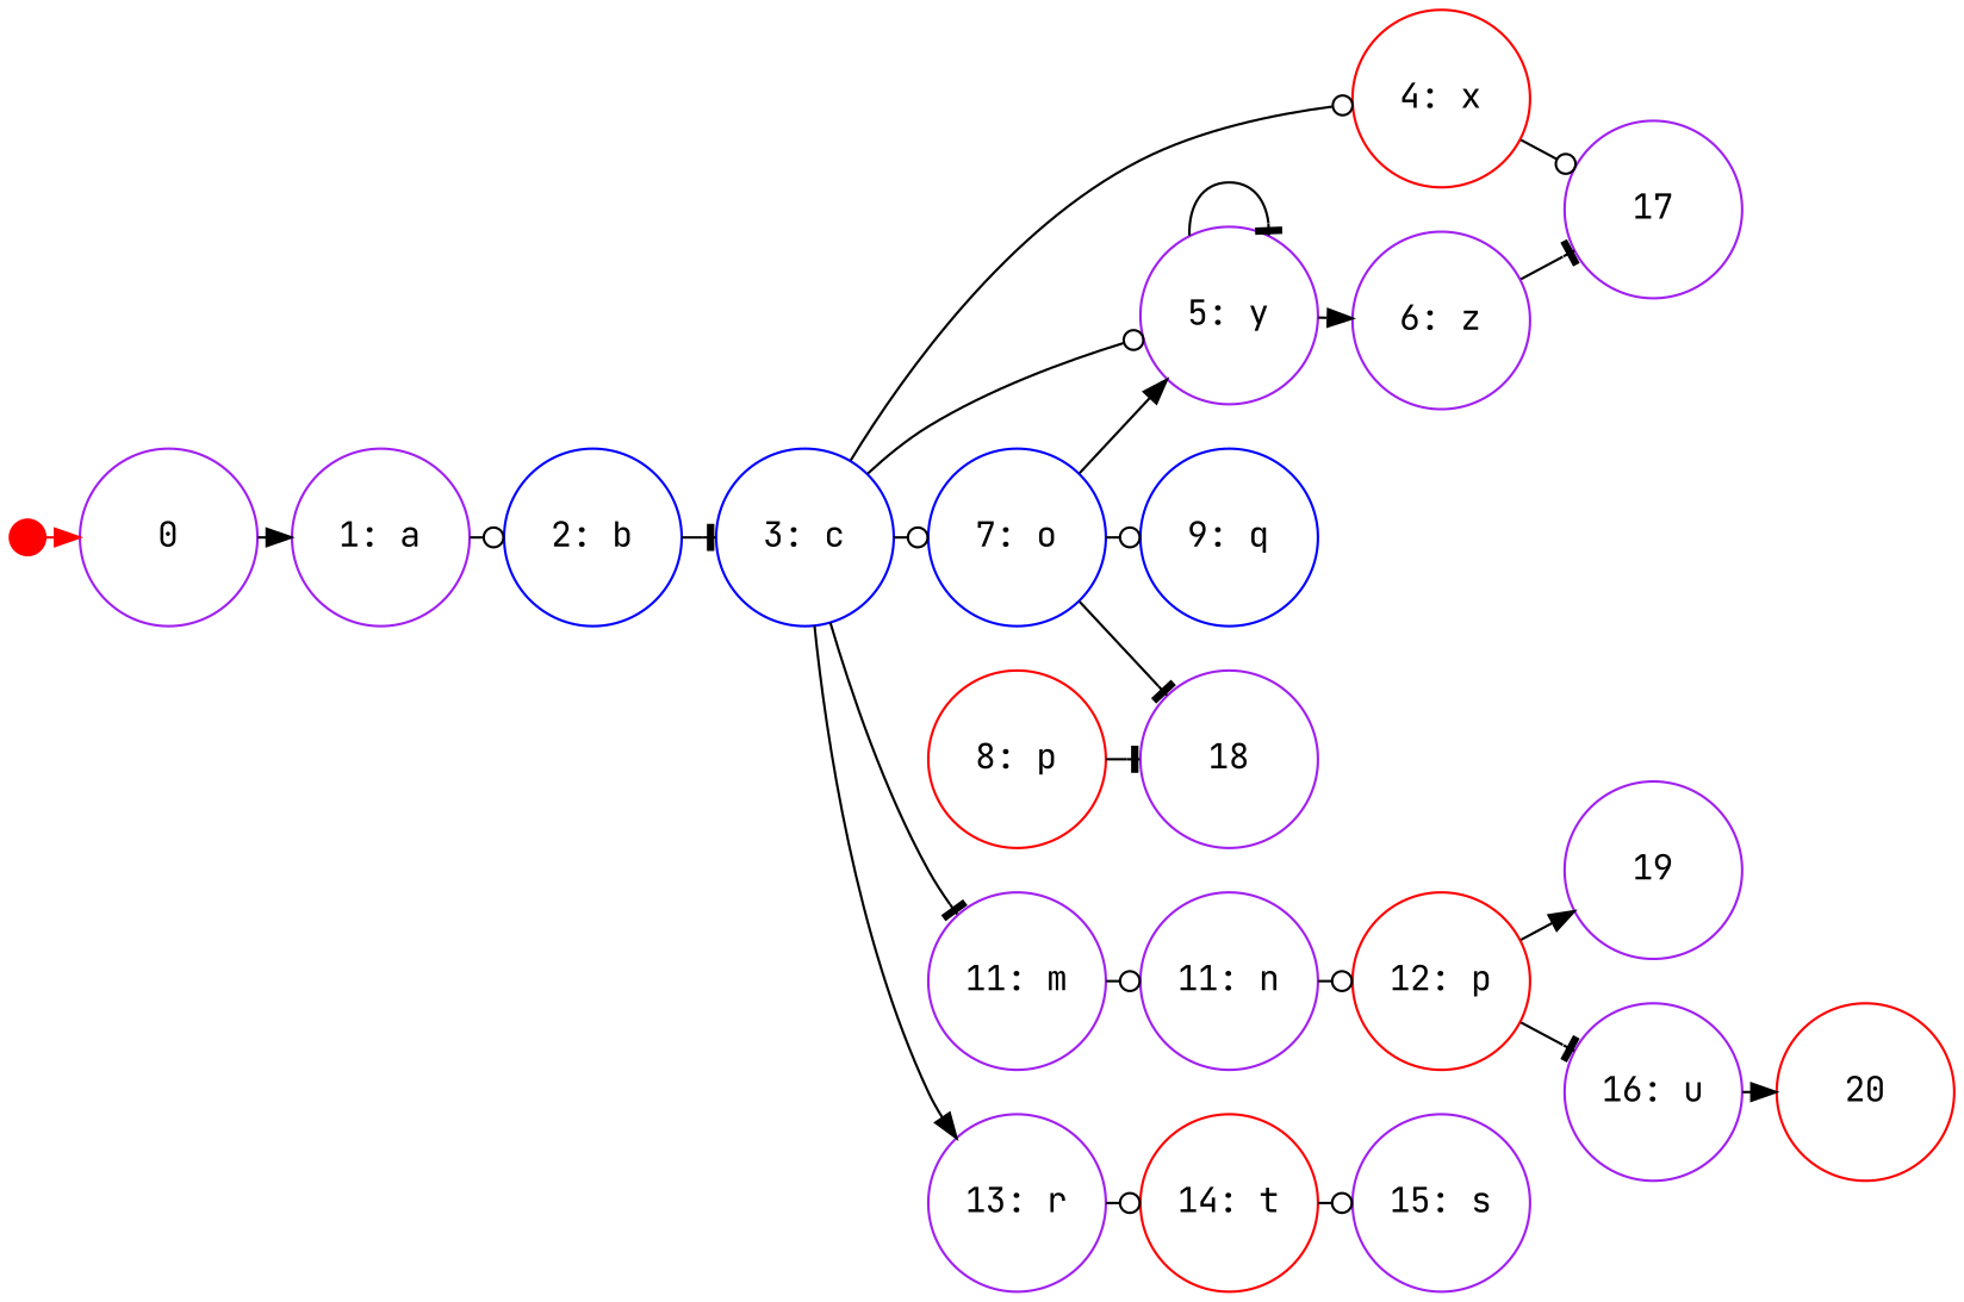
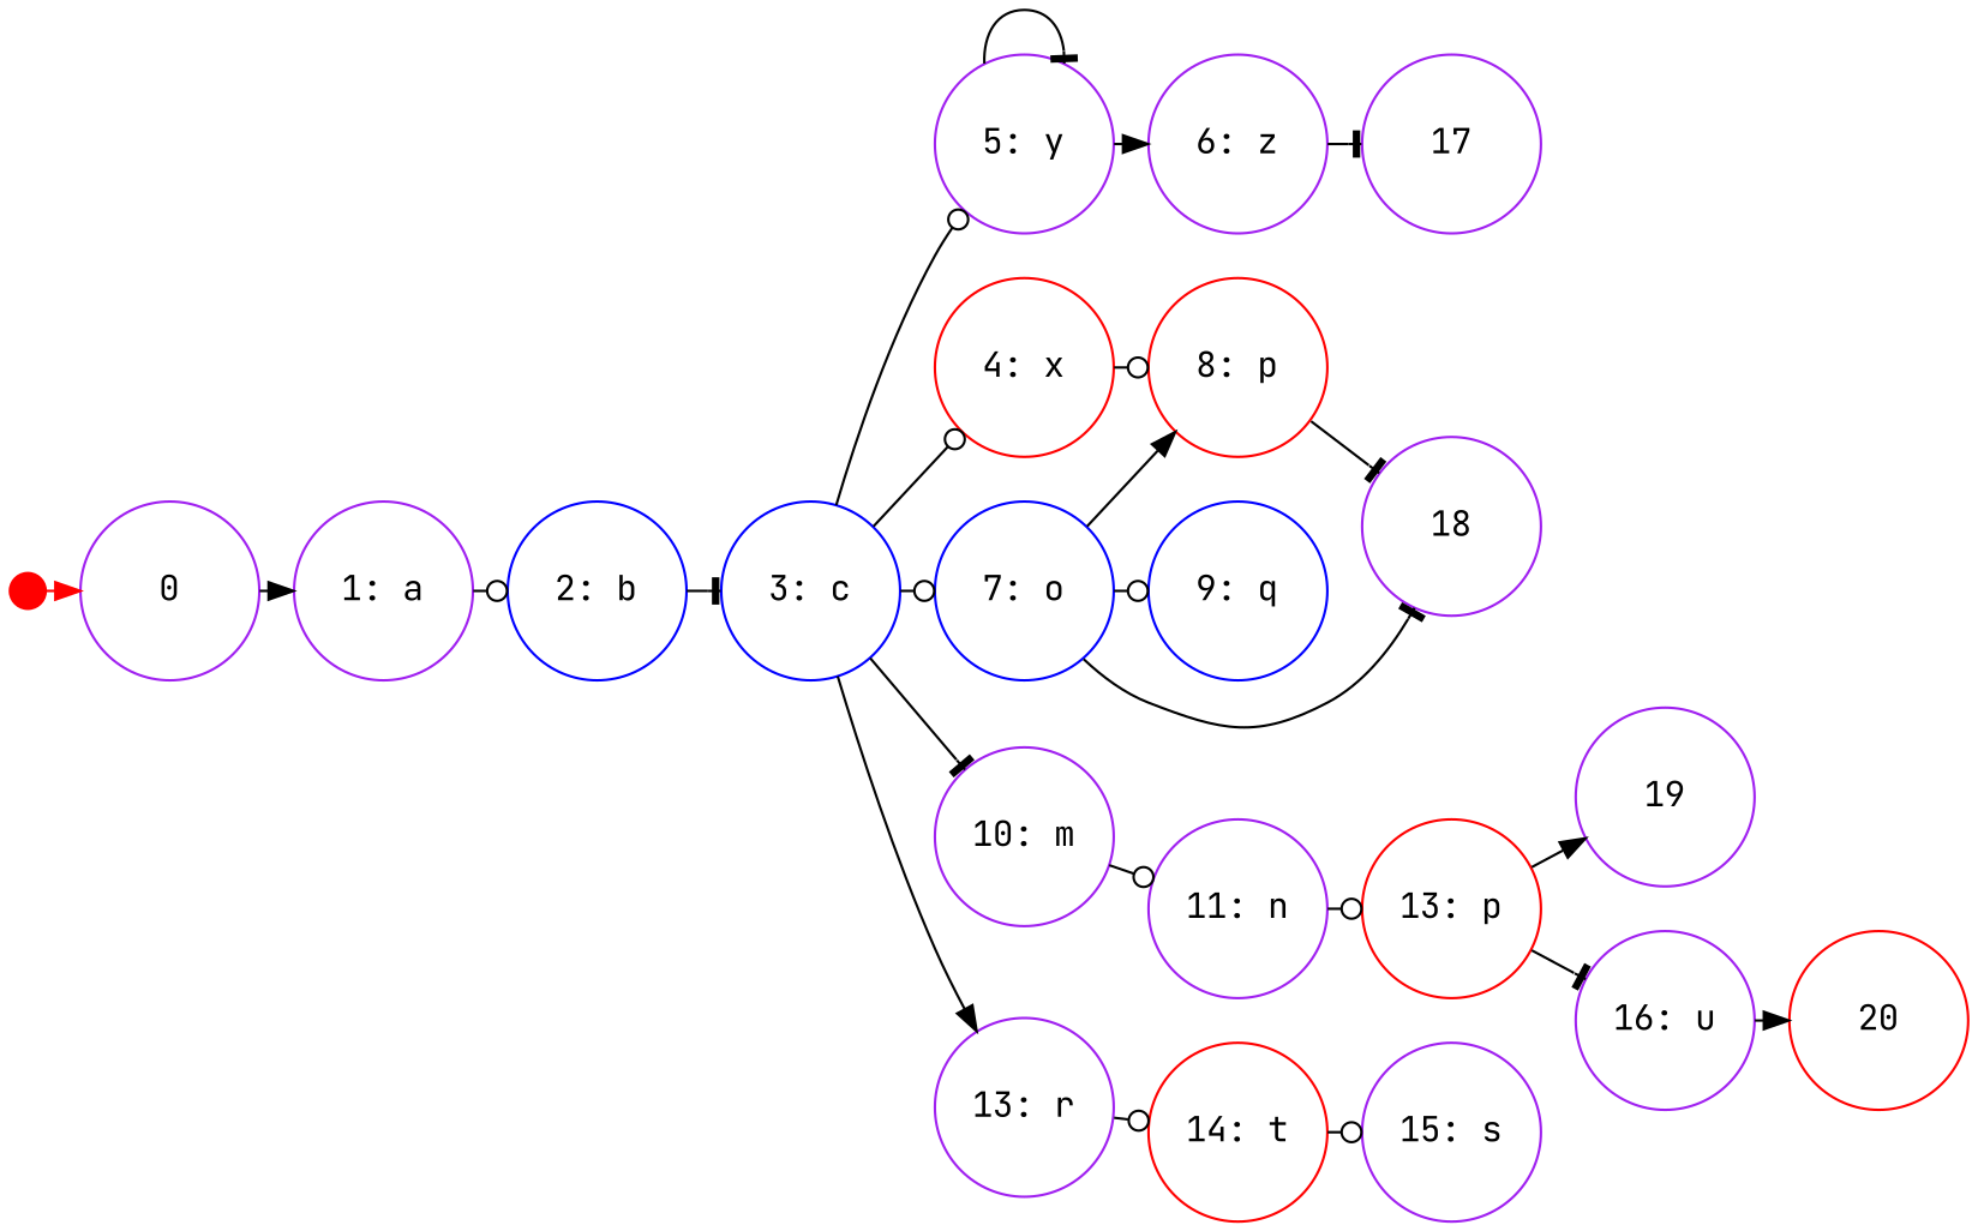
  digraph {
    fontname="JetBrains Mono"
    rankdir=LR
    ranksep=.2
    node [color=purple fixedsize=true fontname="JetBrains Mono" fontsize=14 shape=circle]
    edge [arrowhead=odot color=black fontname="JetBrains Mono" fontsize=14]
    -1 [color=red shape=point width=0.2]
    n2 [label=0 width=1]
    n3 [label="1: a" width=1]
    n4 [color=blue label="2: b" width=1]
    n5 [color=blue label="3: c" width=1]
    n6 [color=red label="4: x" width=1]
    n7 [label="5: y" width=1]
    n8 [color=blue label="7: o" width=1]
-   n9 [label="11: m" width=1]
+   n9 [label="10: m" width=1]
    n10 [label="13: r" width=1]
    n11 [label=17 width=1]
    n12 [label="6: z" width=1]
    n13 [color=red label="8: p" width=1]
    n14 [color=blue label="9: q" width=1]
    n15 [label=18 width=1]
    n16 [label="11: n" width=1]
    n17 [color=red label="14: t" width=1]
-   n18 [color=red label="12: p" width=1]
+   n18 [color=red label="13: p" width=1]
    n19 [label=19 width=1]
    n20 [label="16: u" width=1]
    n21 [label="15: s" width=1]
    n22 [color=red label=20 width=1]
    -1 -> n2 [arrowhead=normal color=red]
    n2 -> n3 [arrowhead=normal]
    n3 -> n4
    n4 -> n5 [arrowhead=tee]
    n5 -> n6
    n5 -> n7
    n5 -> n8
    n5 -> n9 [arrowhead=tee]
    n5 -> n10 [arrowhead=normal]
-   n6 -> n11
+   n6 -> n13
    n7 -> n7 [arrowhead=tee]
    n7 -> n12 [arrowhead=normal]
-   n8 -> n7 [arrowhead=normal]
+   n8 -> n13 [arrowhead=normal]
    n8 -> n14
    n8 -> n15 [arrowhead=tee]
    n9 -> n16
    n10 -> n17
    n12 -> n11 [arrowhead=tee]
    n13 -> n15 [arrowhead=tee]
    n16 -> n18
    n17 -> n21
    n18 -> n19 [arrowhead=normal]
    n18 -> n20 [arrowhead=tee]
    n20 -> n22 [arrowhead=normal]
  }
